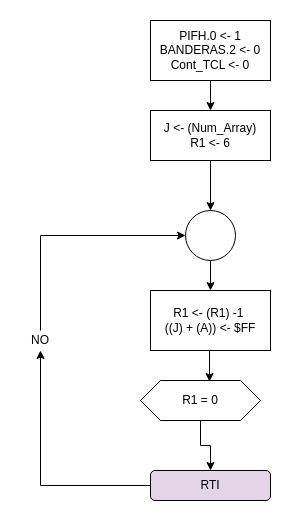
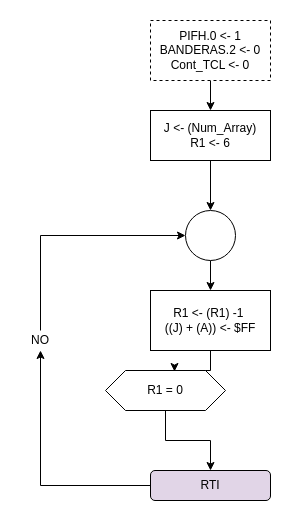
  <mxCell id="0" />
  <mxCell id="1" parent="0" />
  <mxCell id="2" style="edgeStyle=orthogonalEdgeStyle;rounded=0;orthogonalLoop=1;jettySize=auto;html=1;exitX=0.5;exitY=1;exitDx=0;exitDy=0;" edge="1" parent="1" source="3" target="5"><mxGeometry relative="1" as="geometry" /></mxCell>
- <mxCell id="3" value="PIFH.0 &amp;lt;- 1&lt;br&gt;BANDERAS.2 &amp;lt;- 0&lt;br&gt;Cont_TCL &amp;lt;- 0" style="rounded=0;whiteSpace=wrap;html=1;" vertex="1" parent="1"><mxGeometry x="150" y="20" width="120" height="60" as="geometry" /></mxCell>
+ <mxCell id="3" value="PIFH.0 &amp;lt;- 1&lt;br&gt;BANDERAS.2 &amp;lt;- 0&lt;br&gt;Cont_TCL &amp;lt;- 0" style="rounded=0;whiteSpace=wrap;html=1;dashed=1;" vertex="1" parent="1"><mxGeometry x="150" y="20" width="120" height="60" as="geometry" /></mxCell>
  <mxCell id="4" style="edgeStyle=orthogonalEdgeStyle;rounded=0;orthogonalLoop=1;jettySize=auto;html=1;exitX=0.5;exitY=1;exitDx=0;exitDy=0;" edge="1" parent="1" source="5" target="7"><mxGeometry relative="1" as="geometry" /></mxCell>
  <mxCell id="5" value="J &amp;lt;- (Num_Array)&lt;br&gt;R1 &amp;lt;- 6" style="rounded=0;whiteSpace=wrap;html=1;" vertex="1" parent="1"><mxGeometry x="150" y="110" width="120" height="50" as="geometry" /></mxCell>
  <mxCell id="6" style="edgeStyle=orthogonalEdgeStyle;rounded=0;orthogonalLoop=1;jettySize=auto;html=1;exitX=0.5;exitY=1;exitDx=0;exitDy=0;entryX=0.5;entryY=0;entryDx=0;entryDy=0;" edge="1" parent="1" source="7" target="9"><mxGeometry relative="1" as="geometry" /></mxCell>
  <mxCell id="7" value="" style="ellipse;whiteSpace=wrap;html=1;aspect=fixed;" vertex="1" parent="1"><mxGeometry x="185" y="210" width="50" height="50" as="geometry" /></mxCell>
  <mxCell id="8" style="edgeStyle=orthogonalEdgeStyle;rounded=0;orthogonalLoop=1;jettySize=auto;html=1;exitX=0.5;exitY=1;exitDx=0;exitDy=0;entryX=0.575;entryY=0.025;entryDx=0;entryDy=0;entryPerimeter=0;" edge="1" parent="1" source="9" target="11"><mxGeometry relative="1" as="geometry" /></mxCell>
  <mxCell id="9" value="R1 &amp;lt;- (R1) -1&amp;nbsp;&lt;br&gt;((J) + (A)) &amp;lt;- $FF" style="rounded=0;whiteSpace=wrap;html=1;" vertex="1" parent="1"><mxGeometry x="150" y="290" width="120" height="60" as="geometry" /></mxCell>
  <mxCell id="10" style="edgeStyle=orthogonalEdgeStyle;rounded=0;orthogonalLoop=1;jettySize=auto;html=1;exitX=0.5;exitY=1;exitDx=0;exitDy=0;" edge="1" parent="1" source="11" target="13"><mxGeometry relative="1" as="geometry" /></mxCell>
- <mxCell id="11" value="R1 = 0" style="shape=hexagon;perimeter=hexagonPerimeter2;whiteSpace=wrap;html=1;fixedSize=1;" vertex="1" parent="1"><mxGeometry x="140" y="380" width="120" height="40" as="geometry" /></mxCell>
+ <mxCell id="11" value="R1 = 0" style="shape=hexagon;perimeter=hexagonPerimeter2;whiteSpace=wrap;html=1;fixedSize=1;" vertex="1" parent="1"><mxGeometry x="105" y="370" width="120" height="40" as="geometry" /></mxCell>
  <mxCell id="12" style="edgeStyle=orthogonalEdgeStyle;rounded=0;orthogonalLoop=1;jettySize=auto;html=1;exitX=0;exitY=0.5;exitDx=0;exitDy=0;entryX=0.5;entryY=1;entryDx=0;entryDy=0;" edge="1" parent="1" source="13" target="15"><mxGeometry relative="1" as="geometry" /></mxCell>
  <mxCell id="13" value="RTI" style="rounded=1;whiteSpace=wrap;html=1;fillColor=#e1d5e7;" vertex="1" parent="1"><mxGeometry x="150" y="470" width="120" height="30" as="geometry" /></mxCell>
  <mxCell id="14" style="edgeStyle=orthogonalEdgeStyle;rounded=0;orthogonalLoop=1;jettySize=auto;html=1;exitX=0.5;exitY=0;exitDx=0;exitDy=0;entryX=0;entryY=0.5;entryDx=0;entryDy=0;" edge="1" parent="1" source="15" target="7"><mxGeometry relative="1" as="geometry" /></mxCell>
  <mxCell id="15" value="NO" style="text;html=1;strokeColor=none;fillColor=none;align=center;verticalAlign=middle;whiteSpace=wrap;rounded=0;" vertex="1" parent="1"><mxGeometry x="20" y="330" width="40" height="20" as="geometry" /></mxCell>
